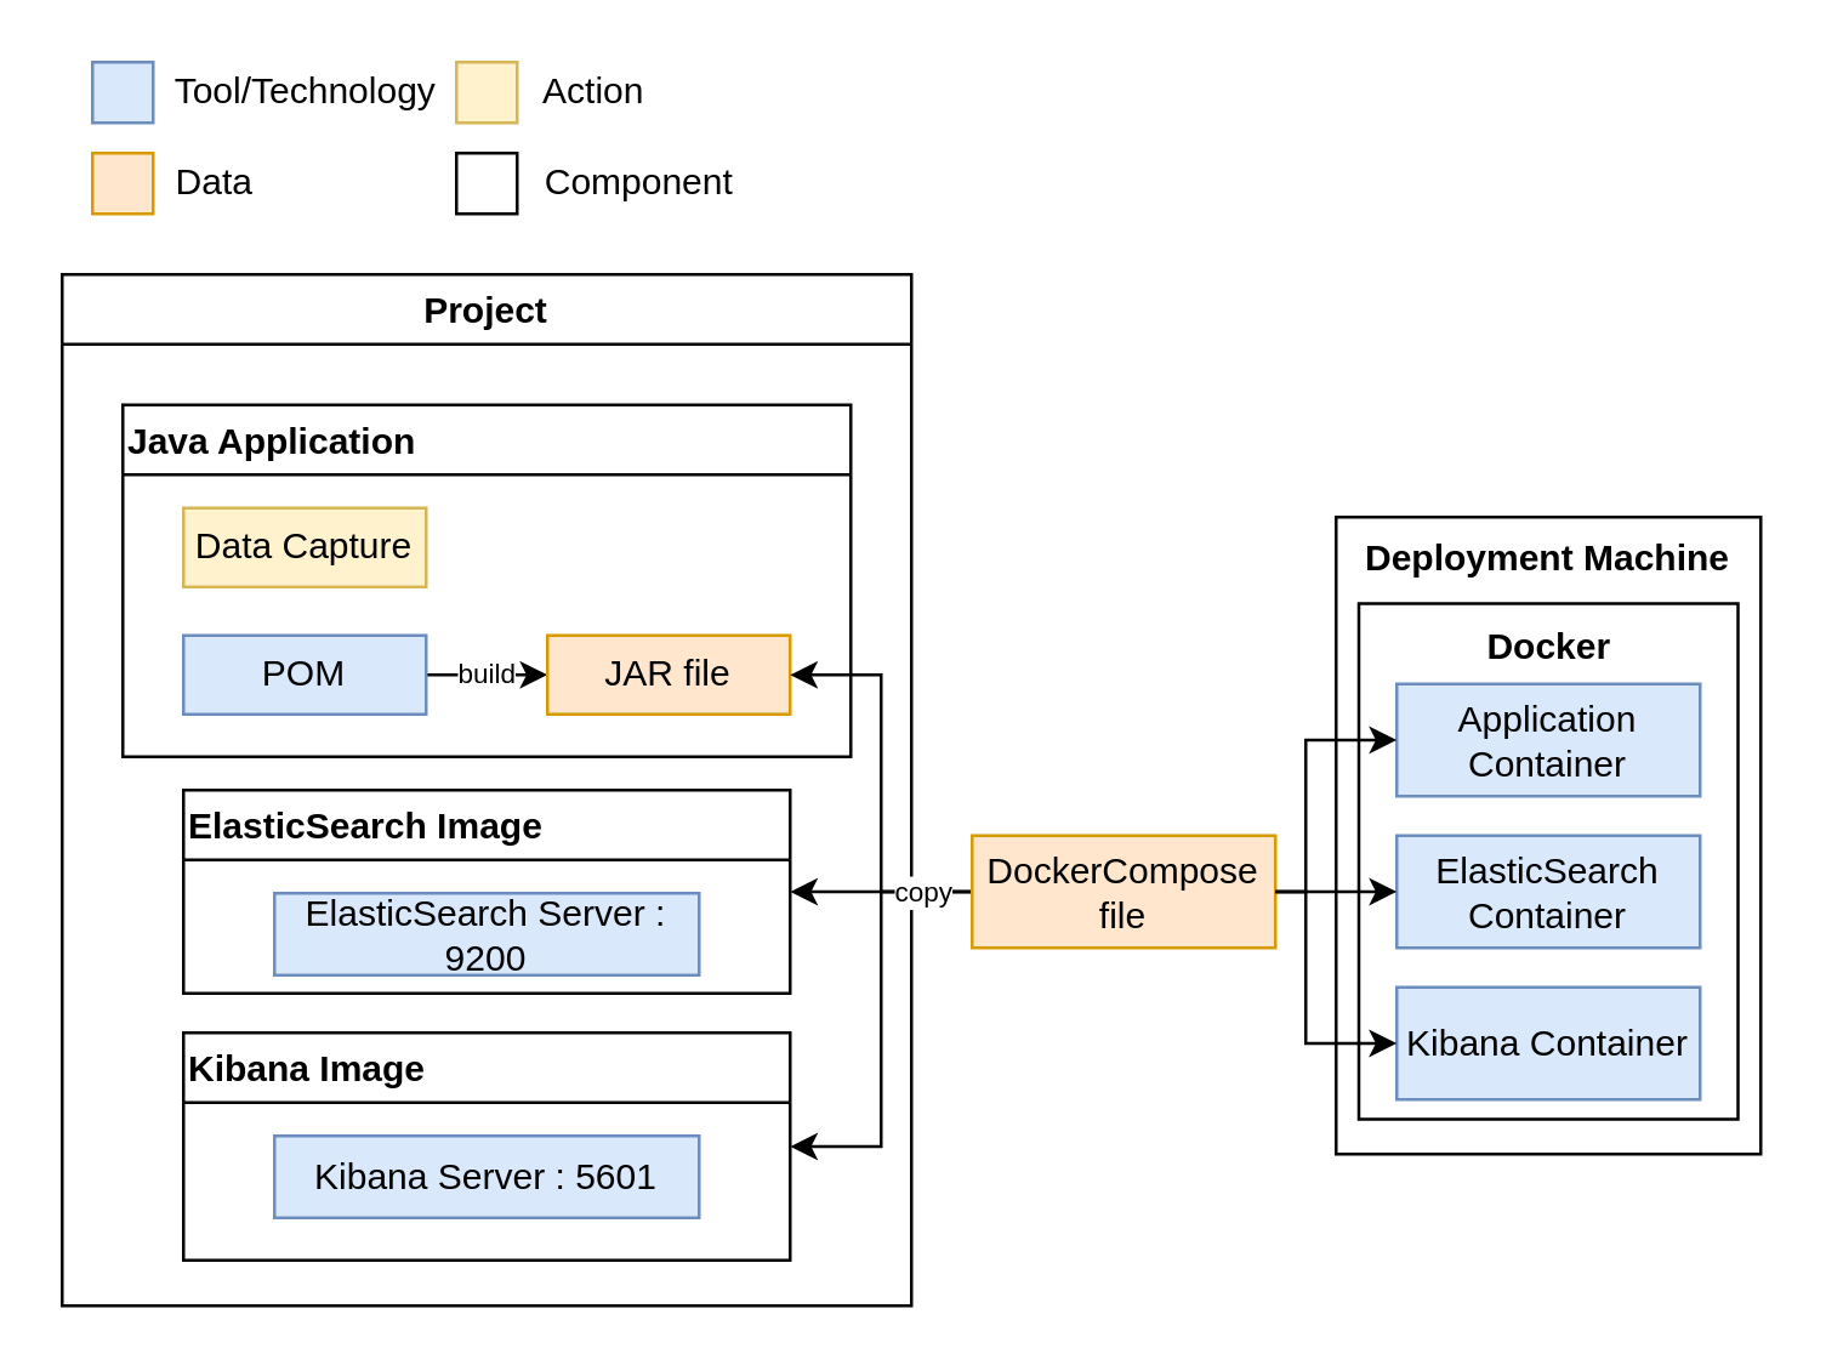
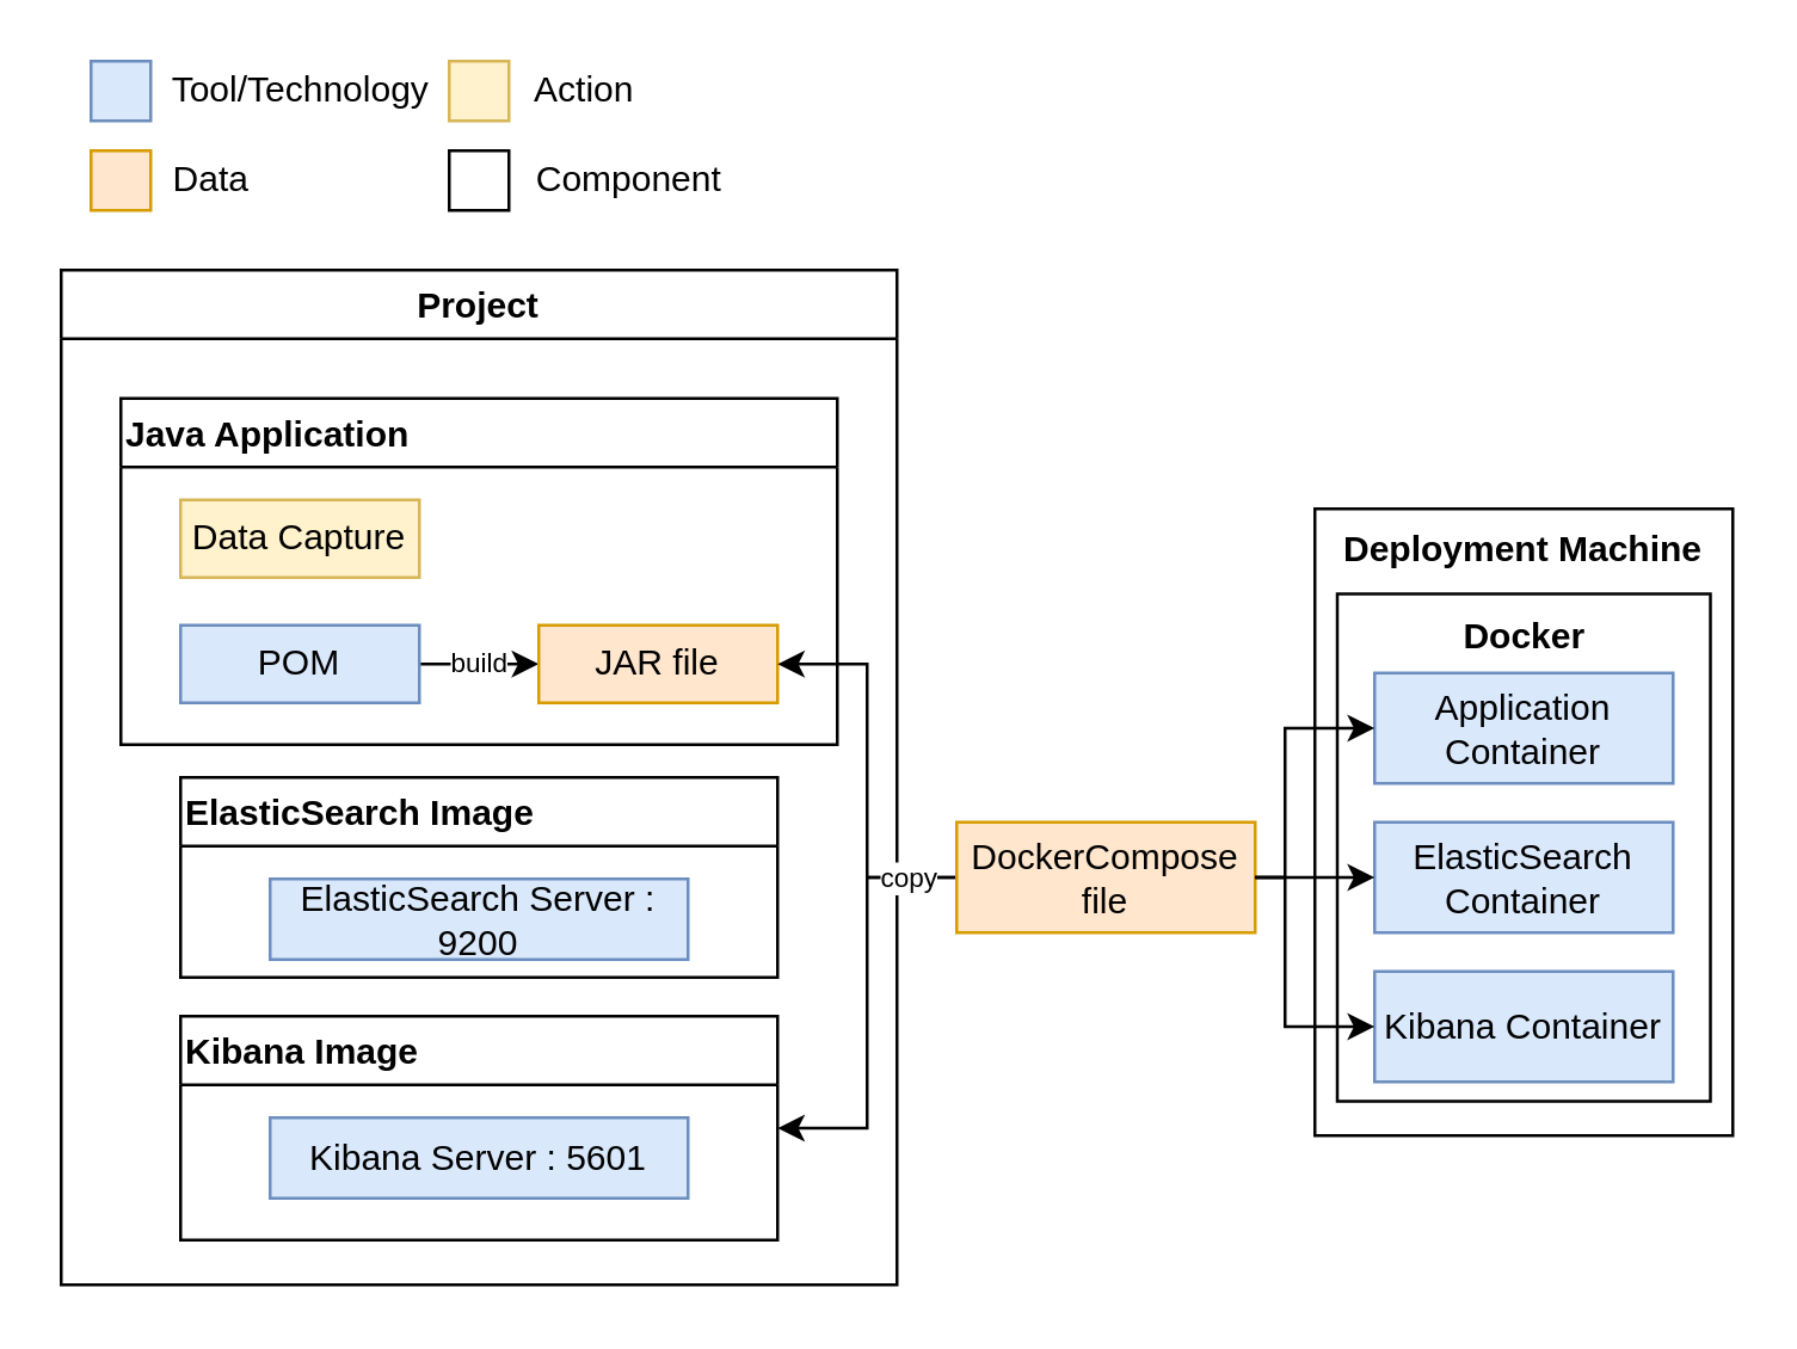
  <mxCell id="0" />
  <mxCell id="1" parent="0" />
  <mxCell id="2" value="&lt;span&gt;Deployment Machine&lt;/span&gt;" style="rounded=0;whiteSpace=wrap;html=1;align=center;verticalAlign=top;fontStyle=1" vertex="1" parent="1"><mxGeometry x="440" y="170" width="140" height="210" as="geometry" /></mxCell>
  <mxCell id="3" value="Project" style="swimlane;" vertex="1" parent="1"><mxGeometry x="20" y="90" width="280" height="340" as="geometry" /></mxCell>
  <mxCell id="4" value="Java Application" style="swimlane;align=left;" vertex="1" parent="3"><mxGeometry x="20" y="43" width="240" height="116" as="geometry" /></mxCell>
  <mxCell id="5" value="&lt;span&gt;Data Capture&lt;/span&gt;" style="rounded=0;whiteSpace=wrap;html=1;align=center;verticalAlign=middle;fontStyle=0;fillColor=#fff2cc;strokeColor=#d6b656;" vertex="1" parent="4"><mxGeometry x="20" y="34" width="80" height="26" as="geometry" /></mxCell>
  <mxCell id="6" value="build" style="edgeStyle=orthogonalEdgeStyle;rounded=0;orthogonalLoop=1;jettySize=auto;html=1;entryX=0;entryY=0.5;entryDx=0;entryDy=0;fontSize=9;" edge="1" parent="4" source="7" target="8"><mxGeometry relative="1" as="geometry" /></mxCell>
  <mxCell id="7" value="&lt;span&gt;POM&lt;/span&gt;" style="rounded=0;whiteSpace=wrap;html=1;align=center;verticalAlign=middle;fontStyle=0;fillColor=#dae8fc;strokeColor=#6c8ebf;" vertex="1" parent="4"><mxGeometry x="20" y="76" width="80" height="26" as="geometry" /></mxCell>
  <mxCell id="8" value="&lt;span&gt;JAR file&lt;/span&gt;" style="rounded=0;whiteSpace=wrap;html=1;align=center;verticalAlign=middle;fontStyle=0;fillColor=#ffe6cc;strokeColor=#d79b00;" vertex="1" parent="4"><mxGeometry x="140" y="76" width="80" height="26" as="geometry" /></mxCell>
  <mxCell id="9" value="Kibana Image" style="swimlane;align=left;" vertex="1" parent="3"><mxGeometry x="40" y="250" width="200" height="75" as="geometry" /></mxCell>
  <mxCell id="10" value="&lt;span&gt;Kibana Server : 5601&lt;/span&gt;" style="rounded=0;whiteSpace=wrap;html=1;align=center;verticalAlign=middle;fontStyle=0;fillColor=#dae8fc;strokeColor=#6c8ebf;" vertex="1" parent="9"><mxGeometry x="30" y="34" width="140" height="27" as="geometry" /></mxCell>
  <mxCell id="11" value="ElasticSearch Image" style="swimlane;align=left;" vertex="1" parent="3"><mxGeometry x="40" y="170" width="200" height="67" as="geometry" /></mxCell>
  <mxCell id="12" value="&lt;span&gt;ElasticSearch Server : 9200&lt;/span&gt;" style="rounded=0;whiteSpace=wrap;html=1;align=center;verticalAlign=middle;fontStyle=0;fillColor=#dae8fc;strokeColor=#6c8ebf;" vertex="1" parent="11"><mxGeometry x="30" y="34" width="140" height="27" as="geometry" /></mxCell>
  <mxCell id="13" value="" style="rounded=0;whiteSpace=wrap;html=1;fillColor=#dae8fc;strokeColor=#6c8ebf;" vertex="1" parent="1"><mxGeometry x="30" y="20" width="20" height="20" as="geometry" /></mxCell>
  <mxCell id="14" value="" style="rounded=0;whiteSpace=wrap;html=1;fillColor=#ffe6cc;strokeColor=#d79b00;" vertex="1" parent="1"><mxGeometry x="30" y="50" width="20" height="20" as="geometry" /></mxCell>
  <mxCell id="15" value="Tool/Technology" style="text;html=1;align=center;verticalAlign=middle;resizable=0;points=[];autosize=1;" vertex="1" parent="1"><mxGeometry x="50" y="20" width="100" height="20" as="geometry" /></mxCell>
  <mxCell id="16" value="Data" style="text;html=1;align=center;verticalAlign=middle;resizable=0;points=[];autosize=1;" vertex="1" parent="1"><mxGeometry x="50" y="50" width="40" height="20" as="geometry" /></mxCell>
  <mxCell id="17" value="" style="rounded=0;whiteSpace=wrap;html=1;fillColor=#fff2cc;strokeColor=#d6b656;" vertex="1" parent="1"><mxGeometry x="150" y="20" width="20" height="20" as="geometry" /></mxCell>
  <mxCell id="18" value="Action" style="text;html=1;align=center;verticalAlign=middle;resizable=0;points=[];autosize=1;" vertex="1" parent="1"><mxGeometry x="170" y="20" width="50" height="20" as="geometry" /></mxCell>
  <mxCell id="19" value="" style="rounded=0;whiteSpace=wrap;html=1;" vertex="1" parent="1"><mxGeometry x="150" y="50" width="20" height="20" as="geometry" /></mxCell>
  <mxCell id="20" value="Component" style="text;html=1;align=center;verticalAlign=middle;resizable=0;points=[];autosize=1;" vertex="1" parent="1"><mxGeometry x="170" y="50" width="80" height="20" as="geometry" /></mxCell>
  <mxCell id="21" style="edgeStyle=orthogonalEdgeStyle;rounded=0;orthogonalLoop=1;jettySize=auto;html=1;entryX=1;entryY=0.5;entryDx=0;entryDy=0;fontSize=9;" edge="1" parent="1" source="24" target="8"><mxGeometry relative="1" as="geometry" /></mxCell>
- <mxCell id="22" style="edgeStyle=orthogonalEdgeStyle;rounded=0;orthogonalLoop=1;jettySize=auto;html=1;entryX=1;entryY=0.5;entryDx=0;entryDy=0;fontSize=9;" edge="1" parent="1" source="24" target="11"><mxGeometry relative="1" as="geometry" /></mxCell>
  <mxCell id="23" value="copy" style="edgeStyle=orthogonalEdgeStyle;rounded=0;orthogonalLoop=1;jettySize=auto;html=1;entryX=1;entryY=0.5;entryDx=0;entryDy=0;fontSize=9;" edge="1" parent="1" source="24" target="9"><mxGeometry x="-0.783" relative="1" as="geometry"><mxPoint as="offset" /></mxGeometry></mxCell>
  <mxCell id="24" value="&lt;span&gt;DockerCompose file&lt;/span&gt;" style="rounded=0;whiteSpace=wrap;html=1;align=center;verticalAlign=middle;fontStyle=0;fillColor=#ffe6cc;strokeColor=#d79b00;" vertex="1" parent="1"><mxGeometry x="320" y="275" width="100" height="37" as="geometry" /></mxCell>
  <mxCell id="25" value="&lt;span&gt;Docker&lt;/span&gt;" style="rounded=0;whiteSpace=wrap;html=1;align=center;verticalAlign=top;fontStyle=1" vertex="1" parent="1"><mxGeometry x="447.5" y="198.5" width="125" height="170" as="geometry" /></mxCell>
  <mxCell id="26" value="Application Container" style="rounded=0;whiteSpace=wrap;html=1;align=center;verticalAlign=middle;fontStyle=0;fillColor=#dae8fc;strokeColor=#6c8ebf;" vertex="1" parent="1"><mxGeometry x="460" y="225" width="100" height="37" as="geometry" /></mxCell>
  <mxCell id="27" value="&lt;span&gt;ElasticSearch Container&lt;/span&gt;&lt;span style=&quot;color: rgba(0 , 0 , 0 , 0) ; font-family: monospace ; font-size: 0px&quot;&gt;%3CmxGraphModel%3E%3Croot%3E%3CmxCell%20id%3D%220%22%2F%3E%3CmxCell%20id%3D%221%22%20parent%3D%220%22%2F%3E%3CmxCell%20id%3D%222%22%20value%3D%22%26lt%3Bspan%26gt%3BKibana%20Container%26lt%3B%2Fspan%26gt%3B%22%20style%3D%22rounded%3D0%3BwhiteSpace%3Dwrap%3Bhtml%3D1%3Balign%3Dcenter%3BverticalAlign%3Dmiddle%3BfontStyle%3D0%22%20vertex%3D%221%22%20parent%3D%221%22%3E%3CmxGeometry%20x%3D%22550%22%20y%3D%22730%22%20width%3D%22100%22%20height%3D%2237%22%20as%3D%22geometry%22%2F%3E%3C%2FmxCell%3E%3C%2Froot%3E%3C%2FmxGraphModel%3E&lt;/span&gt;" style="rounded=0;whiteSpace=wrap;html=1;align=center;verticalAlign=middle;fontStyle=0;fillColor=#dae8fc;strokeColor=#6c8ebf;" vertex="1" parent="1"><mxGeometry x="460" y="275" width="100" height="37" as="geometry" /></mxCell>
  <mxCell id="28" value="&lt;span&gt;Kibana Container&lt;/span&gt;" style="rounded=0;whiteSpace=wrap;html=1;align=center;verticalAlign=middle;fontStyle=0;fillColor=#dae8fc;strokeColor=#6c8ebf;" vertex="1" parent="1"><mxGeometry x="460" y="325" width="100" height="37" as="geometry" /></mxCell>
  <mxCell id="29" style="edgeStyle=orthogonalEdgeStyle;rounded=0;orthogonalLoop=1;jettySize=auto;html=1;entryX=0;entryY=0.5;entryDx=0;entryDy=0;fontSize=9;" edge="1" parent="1" source="24"><mxGeometry relative="1" as="geometry"><mxPoint x="460" y="343.5" as="targetPoint" /><Array as="points"><mxPoint x="430" y="294" /><mxPoint x="430" y="344" /></Array></mxGeometry></mxCell>
  <mxCell id="30" style="edgeStyle=orthogonalEdgeStyle;rounded=0;orthogonalLoop=1;jettySize=auto;html=1;entryX=0;entryY=0.5;entryDx=0;entryDy=0;fontSize=9;" edge="1" parent="1" source="24"><mxGeometry relative="1" as="geometry"><mxPoint x="460" y="293.5" as="targetPoint" /></mxGeometry></mxCell>
  <mxCell id="31" style="edgeStyle=orthogonalEdgeStyle;rounded=0;orthogonalLoop=1;jettySize=auto;html=1;entryX=0;entryY=0.5;entryDx=0;entryDy=0;fontSize=9;" edge="1" parent="1" source="24"><mxGeometry relative="1" as="geometry"><mxPoint x="460" y="243.5" as="targetPoint" /><Array as="points"><mxPoint x="430" y="294" /><mxPoint x="430" y="244" /></Array></mxGeometry></mxCell>
